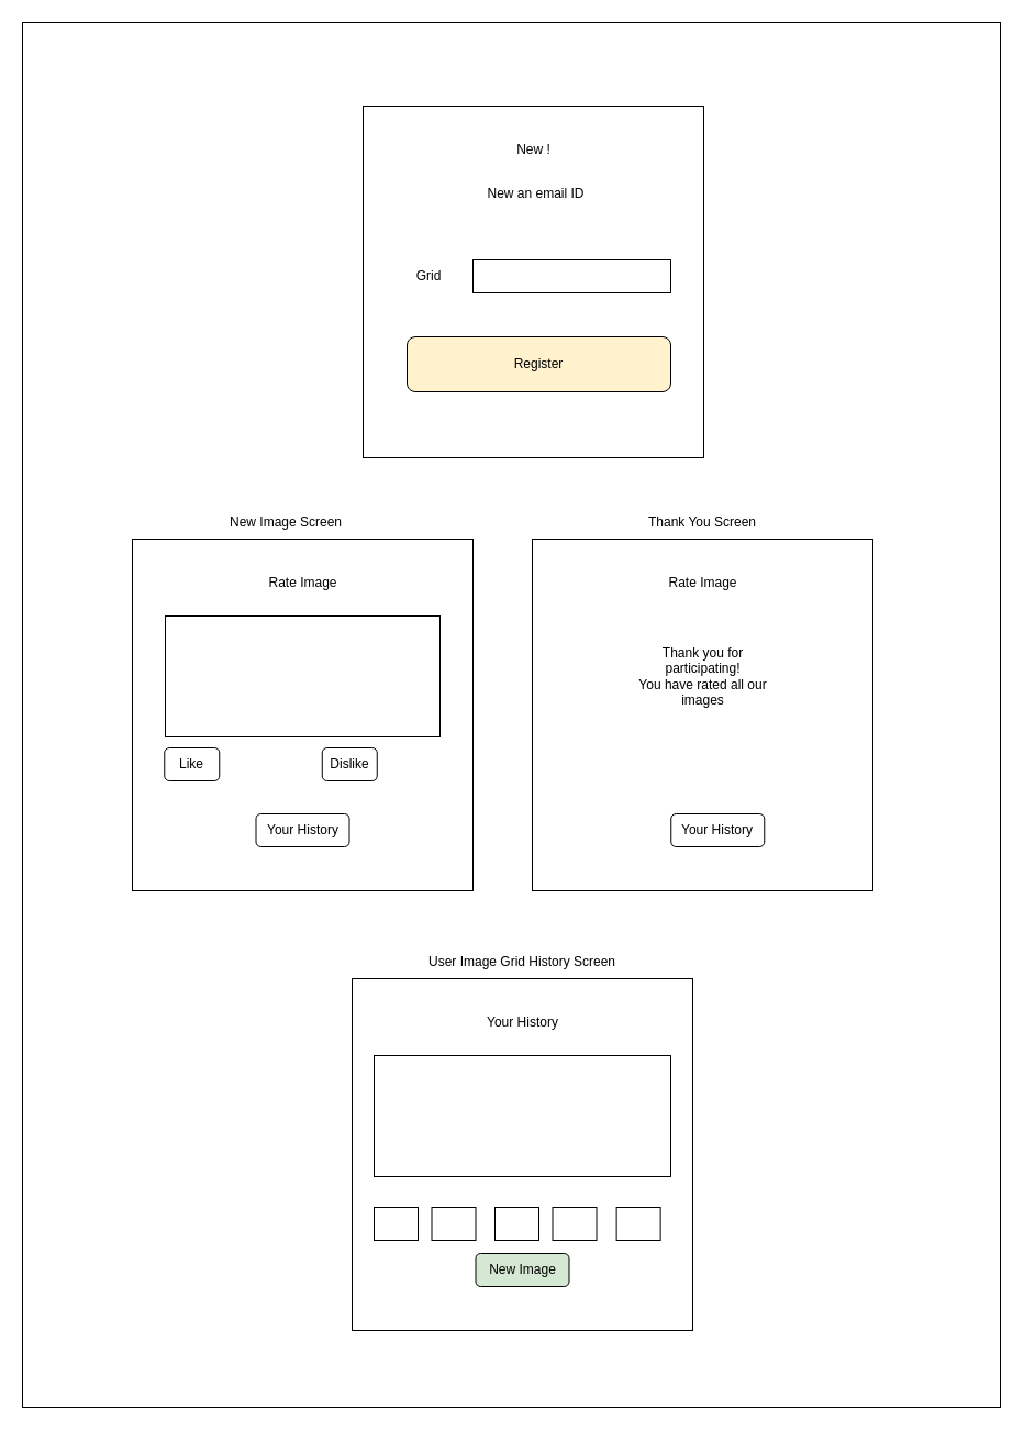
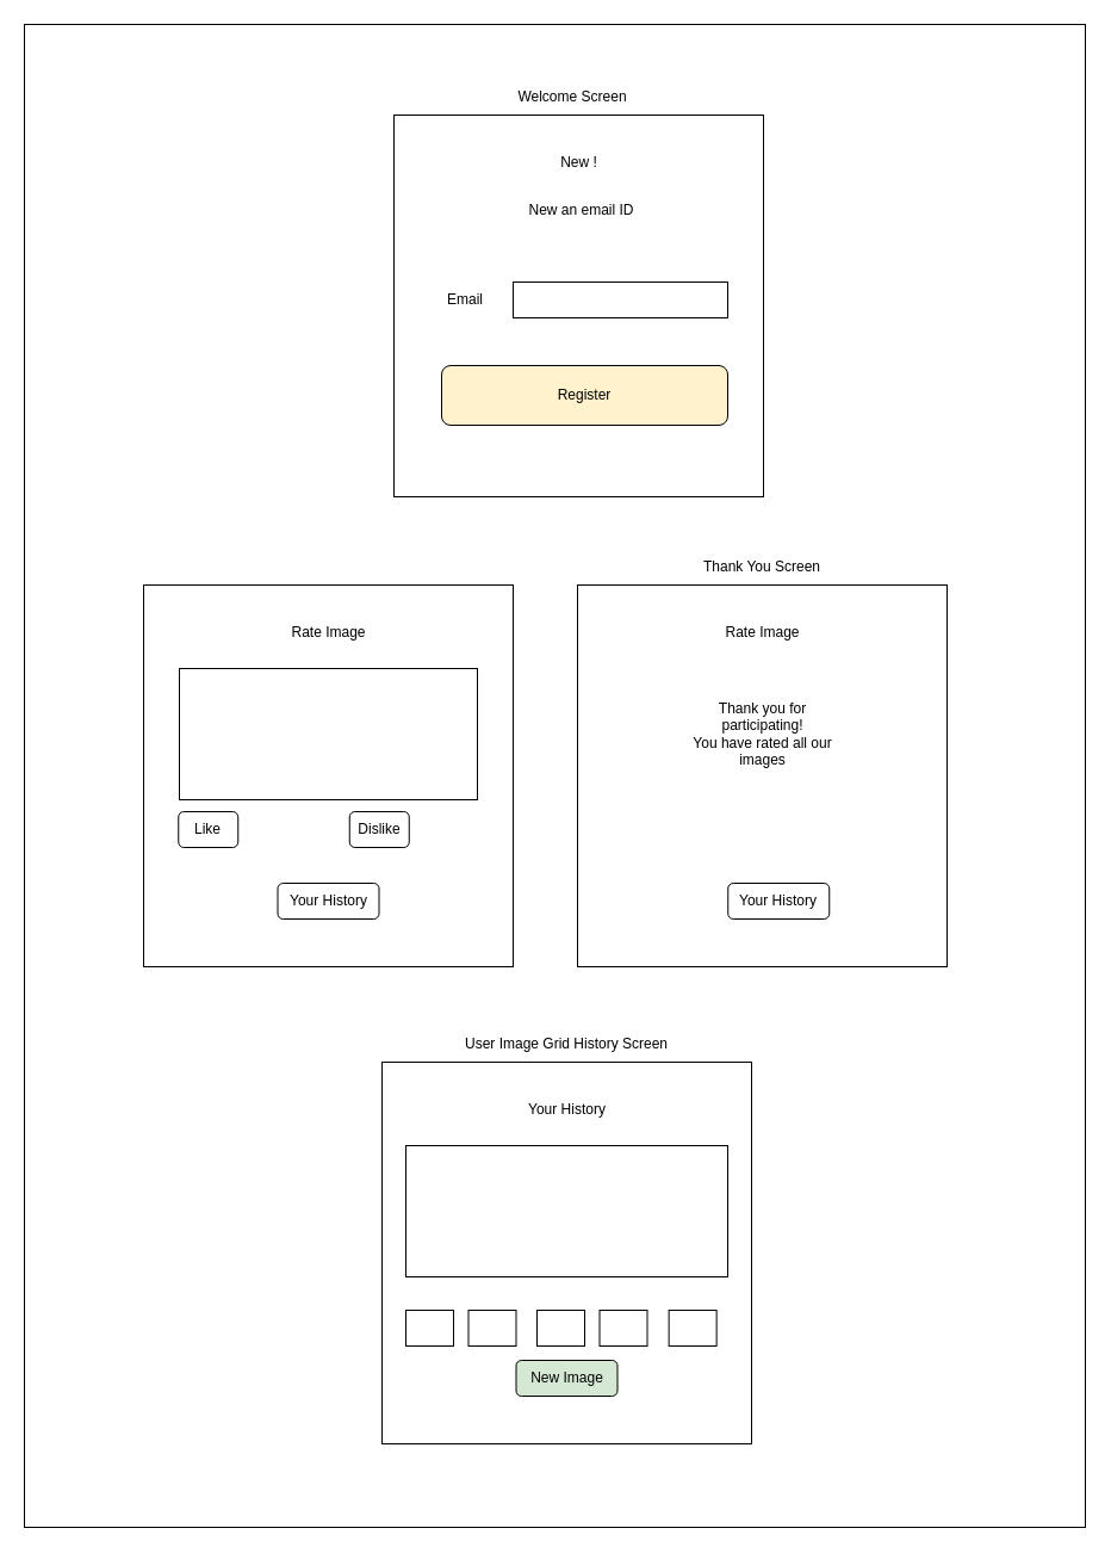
  <mxCell id="0" />
  <mxCell id="1" parent="0" />
  <mxCell id="2" value="" style="rounded=0;whiteSpace=wrap;html=1;fillColor=default;" parent="1" vertex="1"><mxGeometry x="20" y="20" width="890" height="1260" as="geometry" /></mxCell>
  <mxCell id="3" value="" style="group" parent="1" vertex="1" connectable="0"><mxGeometry x="330" y="66" width="310" height="350" as="geometry" /></mxCell>
  <mxCell id="4" value="" style="rounded=0;whiteSpace=wrap;html=1;" parent="3" vertex="1"><mxGeometry y="30" width="310" height="320" as="geometry" /></mxCell>
  <mxCell id="5" value="New !" style="text;html=1;strokeColor=none;fillColor=none;align=center;verticalAlign=middle;whiteSpace=wrap;rounded=0;" parent="3" vertex="1"><mxGeometry x="97.5" y="50" width="115" height="40" as="geometry" /></mxCell>
- <mxCell id="7" value="Grid" style="text;html=1;strokeColor=none;fillColor=none;align=center;verticalAlign=middle;whiteSpace=wrap;rounded=0;" parent="3" vertex="1"><mxGeometry x="30" y="170" width="60" height="30" as="geometry" /></mxCell>
+ <mxCell id="6" value="Welcome Screen" style="text;html=1;strokeColor=none;fillColor=none;align=center;verticalAlign=middle;whiteSpace=wrap;rounded=0;" parent="3" vertex="1"><mxGeometry x="90" width="120" height="30" as="geometry" /></mxCell>
+ <mxCell id="7" value="Email" style="text;html=1;strokeColor=none;fillColor=none;align=center;verticalAlign=middle;whiteSpace=wrap;rounded=0;" parent="3" vertex="1"><mxGeometry x="30" y="170" width="60" height="30" as="geometry" /></mxCell>
  <mxCell id="8" value="" style="rounded=0;whiteSpace=wrap;html=1;" parent="3" vertex="1"><mxGeometry x="100" y="170" width="180" height="30" as="geometry" /></mxCell>
  <mxCell id="9" value="Register" style="rounded=1;whiteSpace=wrap;html=1;fillColor=#fff2cc;" parent="3" vertex="1"><mxGeometry x="40" y="240" width="240" height="50" as="geometry" /></mxCell>
  <mxCell id="10" value="New an email ID" style="text;html=1;strokeColor=none;fillColor=none;align=center;verticalAlign=middle;whiteSpace=wrap;rounded=0;" parent="3" vertex="1"><mxGeometry x="100" y="90" width="115" height="40" as="geometry" /></mxCell>
  <mxCell id="11" value="" style="group" parent="1" vertex="1" connectable="0"><mxGeometry x="120" y="460" width="310" height="350" as="geometry" /></mxCell>
  <mxCell id="12" value="" style="rounded=0;whiteSpace=wrap;html=1;" parent="11" vertex="1"><mxGeometry y="30" width="310" height="320" as="geometry" /></mxCell>
- <mxCell id="13" value="New Image Screen" style="text;html=1;strokeColor=none;fillColor=none;align=center;verticalAlign=middle;whiteSpace=wrap;rounded=0;" parent="11" vertex="1"><mxGeometry x="80" width="120" height="30" as="geometry" /></mxCell>
  <mxCell id="14" value="Rate Image" style="text;html=1;strokeColor=none;fillColor=none;align=center;verticalAlign=middle;whiteSpace=wrap;rounded=0;" parent="11" vertex="1"><mxGeometry x="97.5" y="50" width="115" height="40" as="geometry" /></mxCell>
  <mxCell id="15" value="" style="rounded=0;whiteSpace=wrap;html=1;" parent="11" vertex="1"><mxGeometry x="30" y="100" width="250" height="110" as="geometry" /></mxCell>
  <mxCell id="16" value="Like" style="rounded=1;whiteSpace=wrap;html=1;" parent="11" vertex="1"><mxGeometry x="29.25" y="220" width="50" height="30" as="geometry" /></mxCell>
  <mxCell id="17" value="Dislike" style="rounded=1;whiteSpace=wrap;html=1;" parent="11" vertex="1"><mxGeometry x="172.75" y="220" width="50" height="30" as="geometry" /></mxCell>
  <mxCell id="18" value="Your History" style="rounded=1;whiteSpace=wrap;html=1;" parent="11" vertex="1"><mxGeometry x="112.5" y="280" width="85" height="30" as="geometry" /></mxCell>
  <mxCell id="19" value="" style="group" parent="1" vertex="1" connectable="0"><mxGeometry x="484" y="460" width="310" height="350" as="geometry" /></mxCell>
  <mxCell id="20" value="" style="rounded=0;whiteSpace=wrap;html=1;" parent="19" vertex="1"><mxGeometry y="30" width="310" height="320" as="geometry" /></mxCell>
  <mxCell id="21" value="Thank You Screen" style="text;html=1;strokeColor=none;fillColor=none;align=center;verticalAlign=middle;whiteSpace=wrap;rounded=0;" parent="19" vertex="1"><mxGeometry x="50" width="210" height="30" as="geometry" /></mxCell>
  <mxCell id="22" value="Rate Image" style="text;html=1;strokeColor=none;fillColor=none;align=center;verticalAlign=middle;whiteSpace=wrap;rounded=0;" parent="19" vertex="1"><mxGeometry x="97.5" y="50" width="115" height="40" as="geometry" /></mxCell>
  <mxCell id="23" value="Thank you for participating!&lt;br&gt;You have rated all our images" style="text;html=1;strokeColor=none;fillColor=none;align=center;verticalAlign=middle;whiteSpace=wrap;rounded=0;" parent="19" vertex="1"><mxGeometry x="83.75" y="100" width="142.5" height="110" as="geometry" /></mxCell>
  <mxCell id="24" value="Your History" style="rounded=1;whiteSpace=wrap;html=1;" parent="19" vertex="1"><mxGeometry x="126.25" y="280" width="85" height="30" as="geometry" /></mxCell>
  <mxCell id="25" value="" style="group" parent="1" vertex="1" connectable="0"><mxGeometry x="320" y="860" width="310" height="350" as="geometry" /></mxCell>
  <mxCell id="26" value="" style="rounded=0;whiteSpace=wrap;html=1;" parent="25" vertex="1"><mxGeometry y="30" width="310" height="320" as="geometry" /></mxCell>
  <mxCell id="27" value="User Image Grid History Screen" style="text;html=1;strokeColor=none;fillColor=none;align=center;verticalAlign=middle;whiteSpace=wrap;rounded=0;" parent="25" vertex="1"><mxGeometry x="50" width="210" height="30" as="geometry" /></mxCell>
  <mxCell id="28" value="Your History" style="text;html=1;strokeColor=none;fillColor=none;align=center;verticalAlign=middle;whiteSpace=wrap;rounded=0;" parent="25" vertex="1"><mxGeometry x="97.5" y="50" width="115" height="40" as="geometry" /></mxCell>
  <mxCell id="29" value="" style="rounded=0;whiteSpace=wrap;html=1;" parent="25" vertex="1"><mxGeometry x="20" y="100" width="270" height="110" as="geometry" /></mxCell>
  <mxCell id="30" value="New Image" style="rounded=1;whiteSpace=wrap;html=1;fillColor=#d5e8d4;" parent="25" vertex="1"><mxGeometry x="112.5" y="280" width="85" height="30" as="geometry" /></mxCell>
  <mxCell id="31" value="" style="rounded=1;whiteSpace=wrap;html=1;arcSize=0;" parent="25" vertex="1"><mxGeometry x="20" y="238" width="40" height="30" as="geometry" /></mxCell>
  <mxCell id="32" value="" style="rounded=1;whiteSpace=wrap;html=1;arcSize=0;" parent="25" vertex="1"><mxGeometry x="72.5" y="238" width="40" height="30" as="geometry" /></mxCell>
  <mxCell id="33" value="" style="rounded=1;whiteSpace=wrap;html=1;arcSize=0;" parent="25" vertex="1"><mxGeometry x="130" y="238" width="40" height="30" as="geometry" /></mxCell>
  <mxCell id="34" value="" style="rounded=1;whiteSpace=wrap;html=1;arcSize=0;" parent="25" vertex="1"><mxGeometry x="182.5" y="238" width="40" height="30" as="geometry" /></mxCell>
  <mxCell id="35" value="" style="rounded=1;whiteSpace=wrap;html=1;arcSize=0;" parent="25" vertex="1"><mxGeometry x="240.63" y="238" width="40" height="30" as="geometry" /></mxCell>
